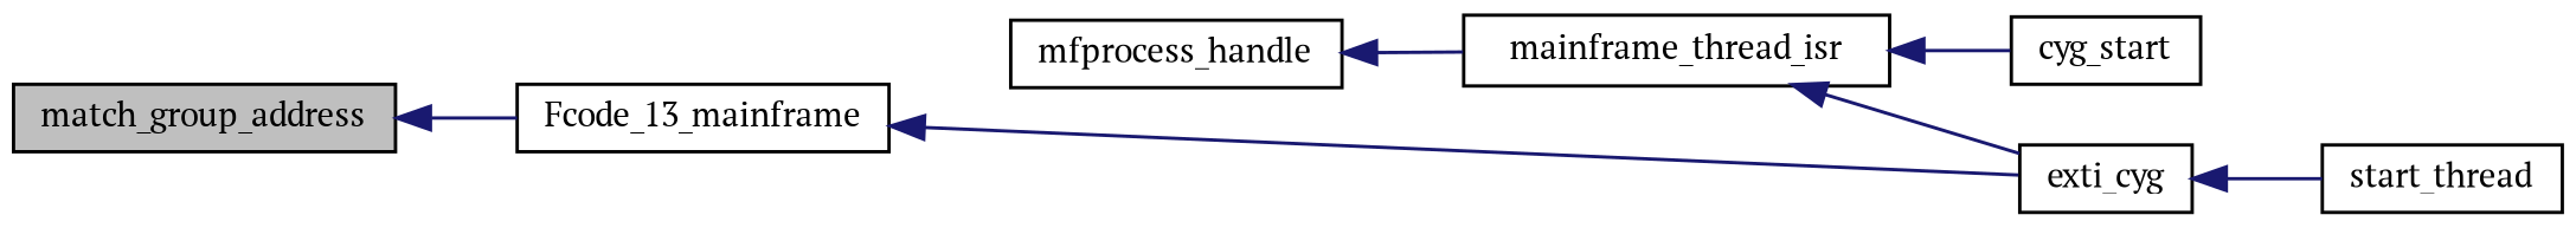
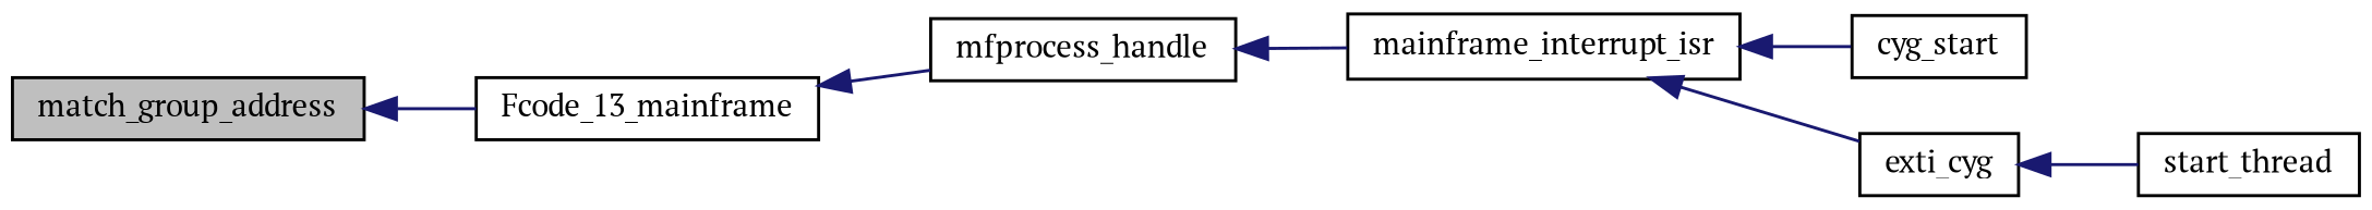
  digraph {
    fontname="PT Serif"
    rankdir=LR
    node [color=black fillcolor=white fontname="PT Serif" fontsize=10 shape=record style=filled]
    edge [color=midnightblue dir=back fontname="PT Serif" fontsize=10 labelfontname=Helvetica labelfontsize=10 style=solid]
    n1 [fillcolor=grey75 fontcolor=black height=0.2 label=match_group_address width=0.4]
    n2 [height=0.2 label=Fcode_13_mainframe width=0.4]
    n3 [height=0.2 label=mfprocess_handle width=0.4]
-   n4 [height=0.2 label=mainframe_thread_isr width=0.4]
+   n4 [height=0.2 label=mainframe_interrupt_isr width=0.4]
    n5 [height=0.2 label=exti_cyg width=0.4]
    n6 [height=0.2 label=cyg_start width=0.4]
    n7 [height=0.2 label=start_thread width=0.4]
    n1 -> n2
-   n2 -> n5
+   n2 -> n3
    n3 -> n4
    n4 -> n5
    n4 -> n6
    n5 -> n7
  }
